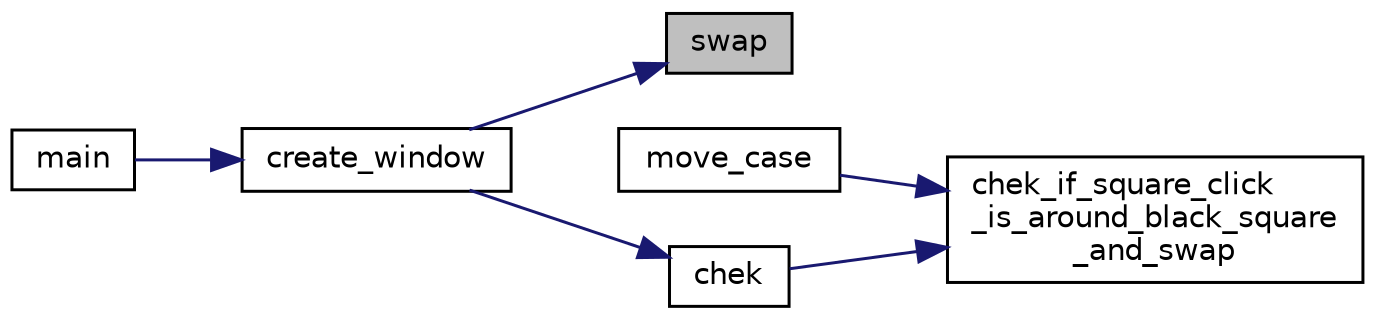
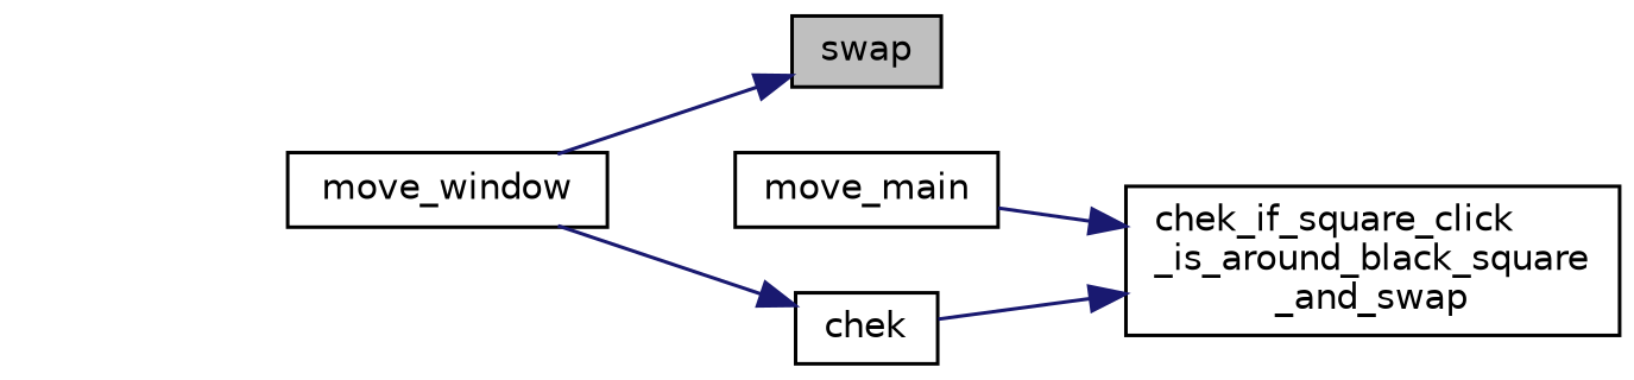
  digraph {
    rankdir=RL
    node [color=black fillcolor=white fontname=Helvetica fontsize=10 shape=record style=filled]
    edge [color=midnightblue dir=back fontname=Helvetica fontsize=10 labelfontname=Helvetica labelfontsize=10 style=solid]
    n1 [fillcolor=grey75 fontcolor=black height=0.2 label=swap width=0.4]
-   n2 [height=0.2 label=create_window width=0.4]
+   n2 [height=0.2 label=move_window width=0.4]
    n3 [height=0.2 label="chek_if_square_click\l_is_around_black_square\l_and_swap" width=0.4]
-   n4 [height=0.2 label=move_case width=0.4]
+   n4 [height=0.2 label=move_main width=0.4]
    n5 [height=0.2 label=chek width=0.4]
-   n6 [height=0.2 label=main width=0.4]
    n1 -> n2
-   n2 -> n6
    n3 -> n4
    n3 -> n5
    n5 -> n2
  }
